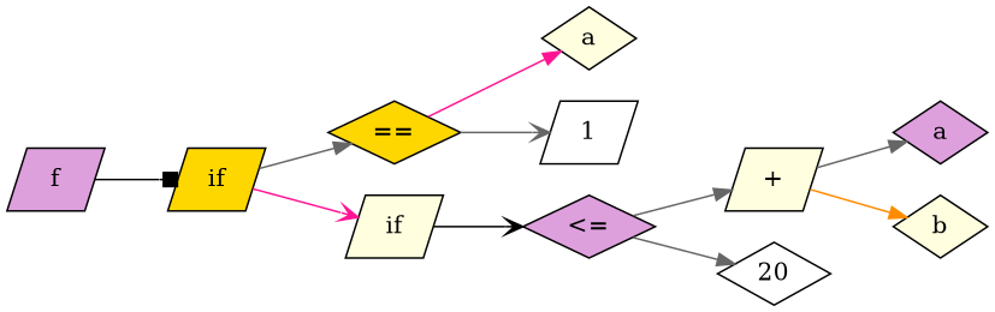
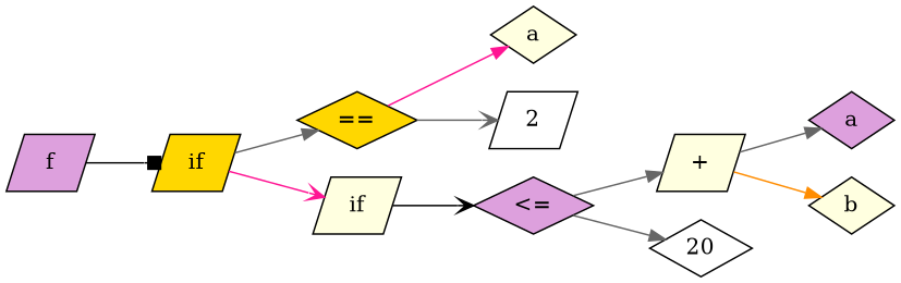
  digraph {
    rankdir=LR
    node [fillcolor=lightyellow shape=diamond style=filled]
    edge [arrowhead=normal color=gray40]
    n1 [fillcolor=plum label=f shape=parallelogram]
    n2 [fillcolor=gold label=if shape=parallelogram]
    n3 [fillcolor=gold label="=="]
    n4 [label=if shape=parallelogram]
    n5 [label=a]
-   n6 [fillcolor=white label=1 shape=parallelogram]
+   n6 [fillcolor=white label=2 shape=parallelogram]
    n7 [fillcolor=plum label="<="]
    n8 [label="+" shape=parallelogram]
    n9 [fillcolor=white label=20]
    n10 [fillcolor=plum label=a]
    n11 [label=b]
    n1 -> n2 [arrowhead=box color=black]
    n2 -> n3
    n2 -> n4 [arrowhead=vee color=deeppink]
    n3 -> n5 [color=deeppink]
    n3 -> n6 [arrowhead=vee]
    n4 -> n7 [arrowhead=vee color=black]
    n7 -> n8
    n7 -> n9
    n8 -> n10
    n8 -> n11 [color=darkorange]
  }
